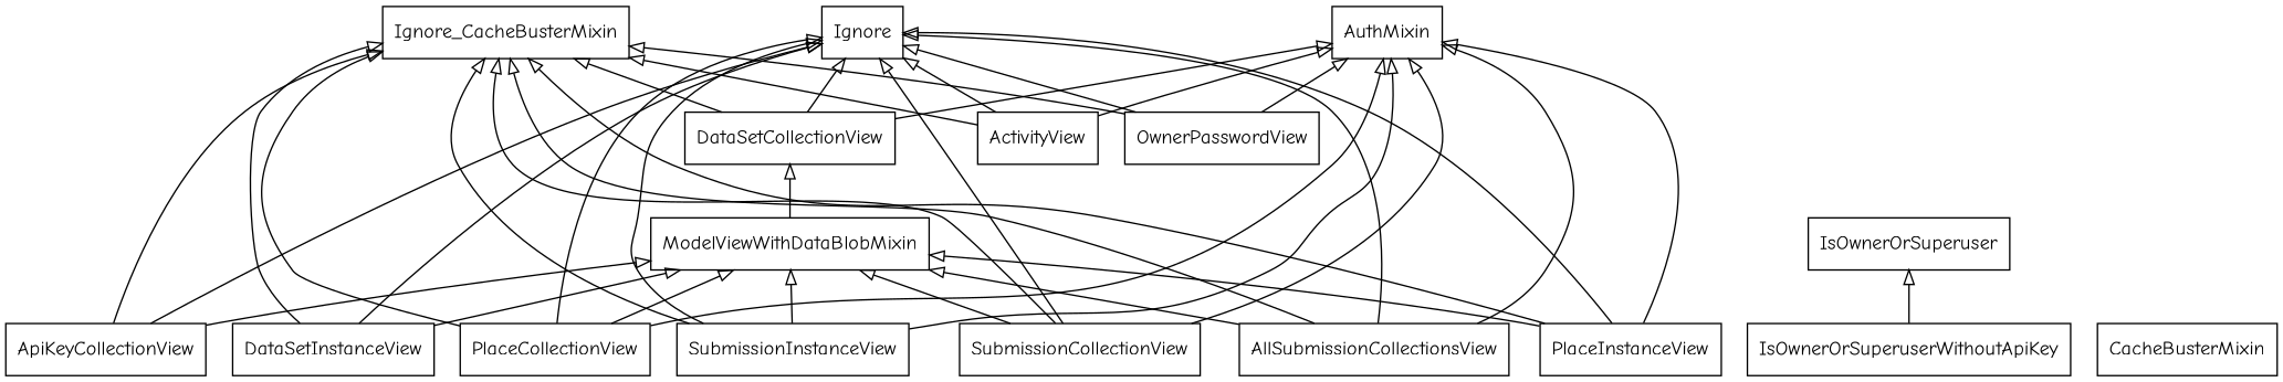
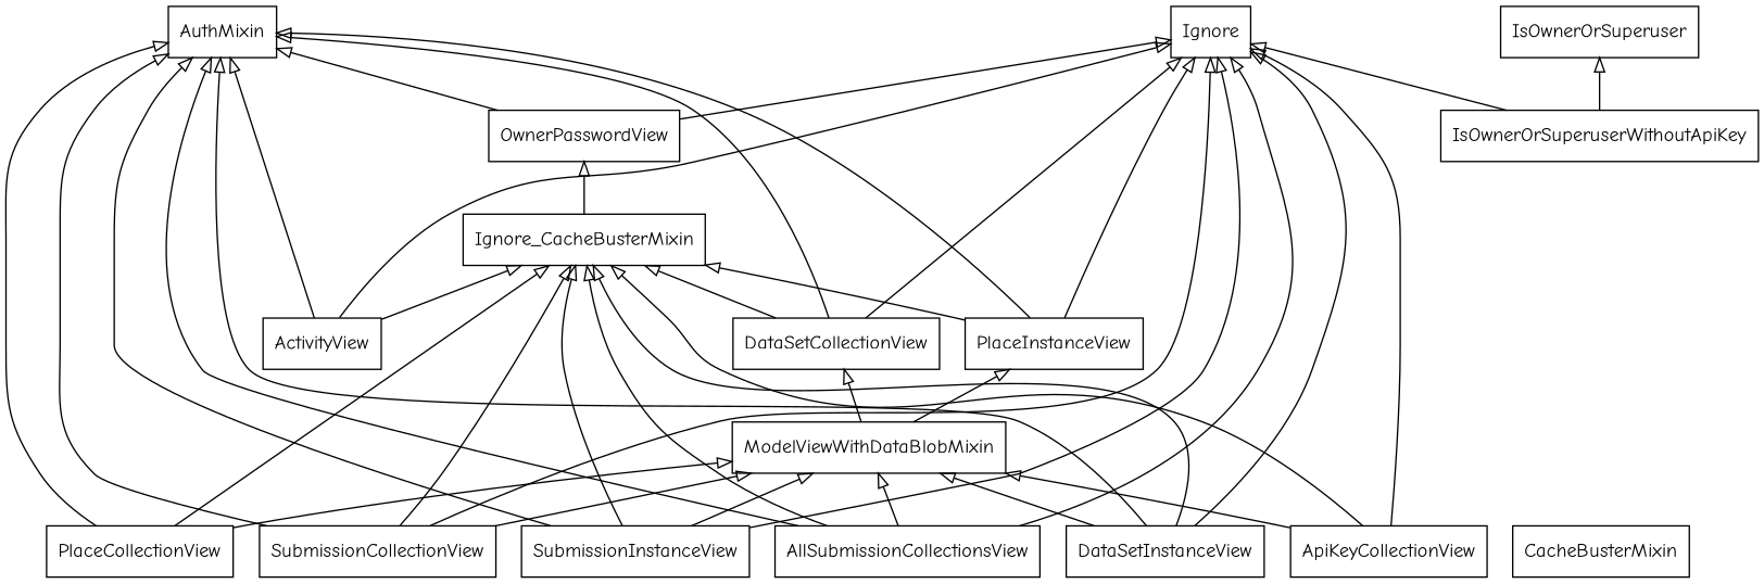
  digraph {
    fontname="Comic Neue"
    rankdir=BT
    node [fontname="Comic Neue" shape=record]
    edge [arrowhead=empty arrowtail=none fontname="Comic Neue"]
    n1 [label=DataSetCollectionView]
    n2 [label=Ignore_CacheBusterMixin]
    n3 [label=AuthMixin]
    n4 [label=Ignore]
    n5 [label=ModelViewWithDataBlobMixin]
    n6 [label=OwnerPasswordView]
    n7 [label=IsOwnerOrSuperuserWithoutApiKey]
    n8 [label=IsOwnerOrSuperuser]
    n9 [label=DataSetInstanceView]
    n10 [label=CacheBusterMixin]
    n11 [label=PlaceCollectionView]
    n12 [label=PlaceInstanceView]
    n13 [label=ActivityView]
    n14 [label=AllSubmissionCollectionsView]
    n15 [label=ApiKeyCollectionView]
    n16 [label=SubmissionInstanceView]
    n17 [label=SubmissionCollectionView]
    n1 -> n2
    n1 -> n3
    n1 -> n4
    n5 -> n1
-   n6 -> n2
+   n2 -> n6
    n6 -> n3
    n6 -> n4
    n7 -> n8
    n9 -> n2
+   n9 -> n3
    n9 -> n4
    n9 -> n5
    n11 -> n2
    n11 -> n3
-   n11 -> n4
+   n7 -> n4
    n11 -> n5
    n12 -> n2
    n12 -> n3
    n12 -> n4
-   n12 -> n5
+   n5 -> n12
    n13 -> n2
    n13 -> n3
    n13 -> n4
    n14 -> n2
    n14 -> n3
    n14 -> n4
    n14 -> n5
    n15 -> n2
    n15 -> n4
    n15 -> n5
    n16 -> n2
    n16 -> n3
    n16 -> n4
    n16 -> n5
    n17 -> n2
    n17 -> n3
    n17 -> n4
    n17 -> n5
  }
